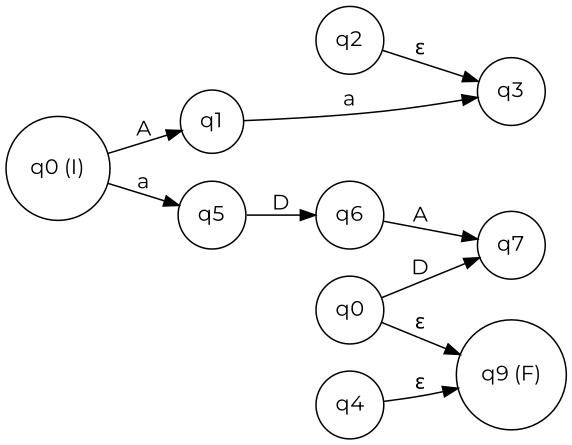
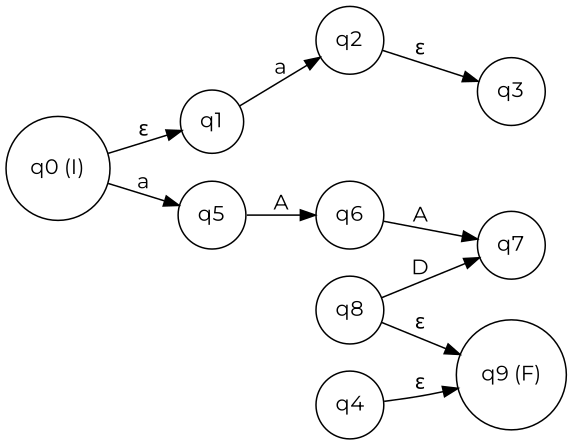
  digraph {
    fontname=Montserrat
    rankdir=LR
    node [fontname=Montserrat shape=circle]
    edge [fontname=Montserrat]
    n1 [label="q0 (I)"]
    n2 [label=q1]
    n3 [label=q5]
    n4 [label=q2]
    n5 [label=q6]
    n6 [label=q3]
    n7 [label=q4]
    n8 [label="q9 (F)"]
    n9 [label=q7]
-   n10 [label=q0]
-   n1 -> n2 [label=A]
+   n10 [label=q8]
+   n1 -> n2 [label="ε"]
    n1 -> n3 [label=a]
-   n2 -> n6 [label=a]
-   n3 -> n5 [label=D]
+   n2 -> n4 [label=a]
+   n3 -> n5 [label=A]
    n4 -> n6 [label="ε"]
    n5 -> n9 [label=A]
    n7 -> n8 [label="ε"]
    n10 -> n8 [label="ε"]
    n10 -> n9 [label=D]
  }
